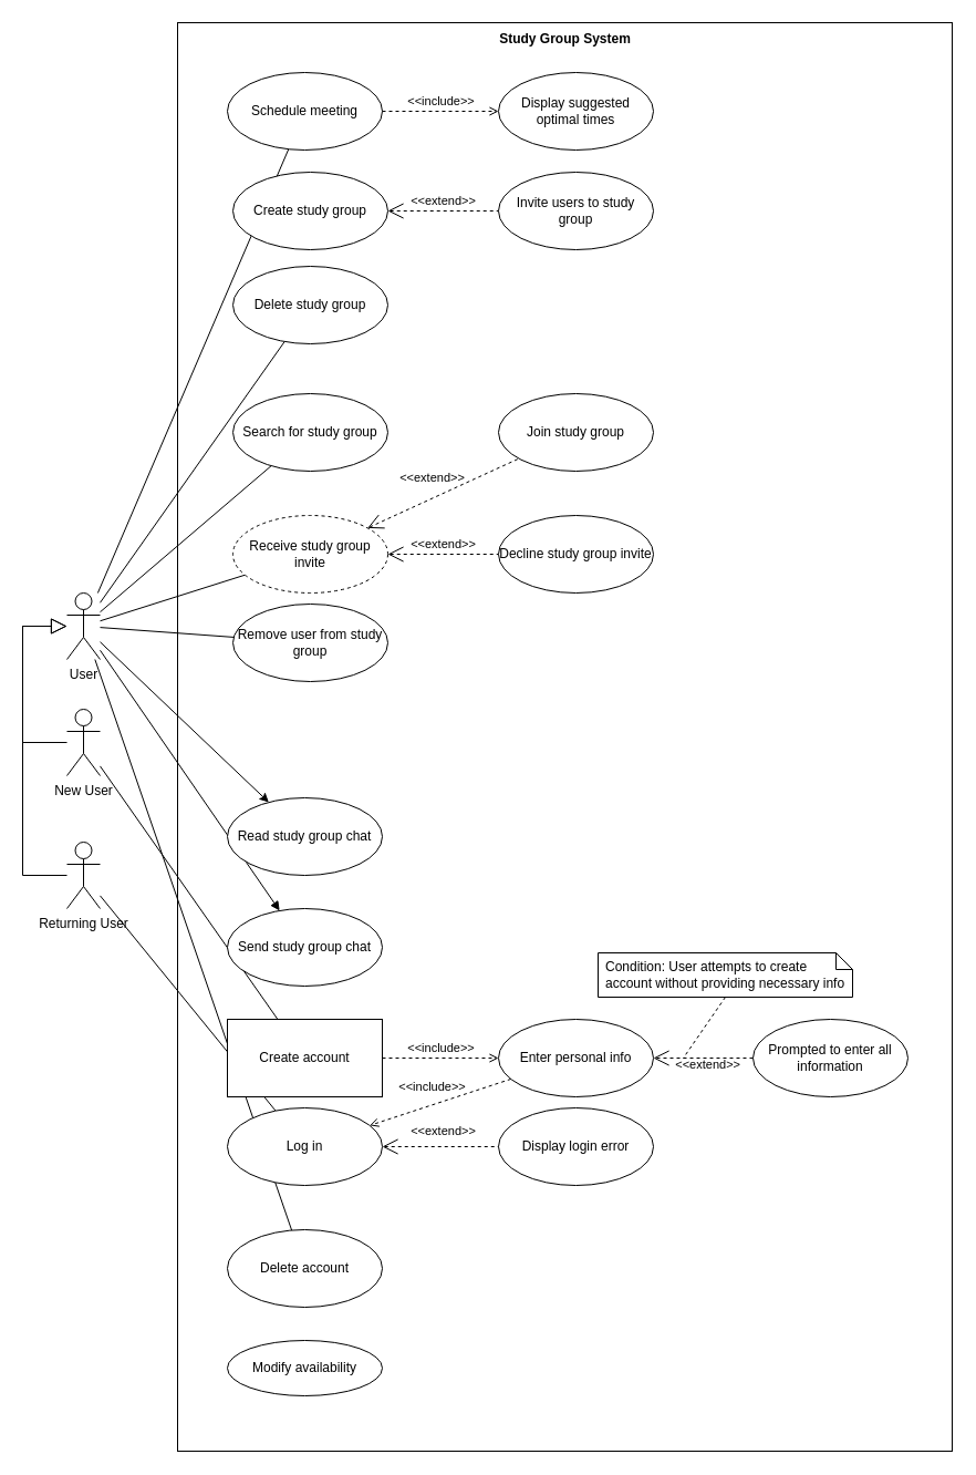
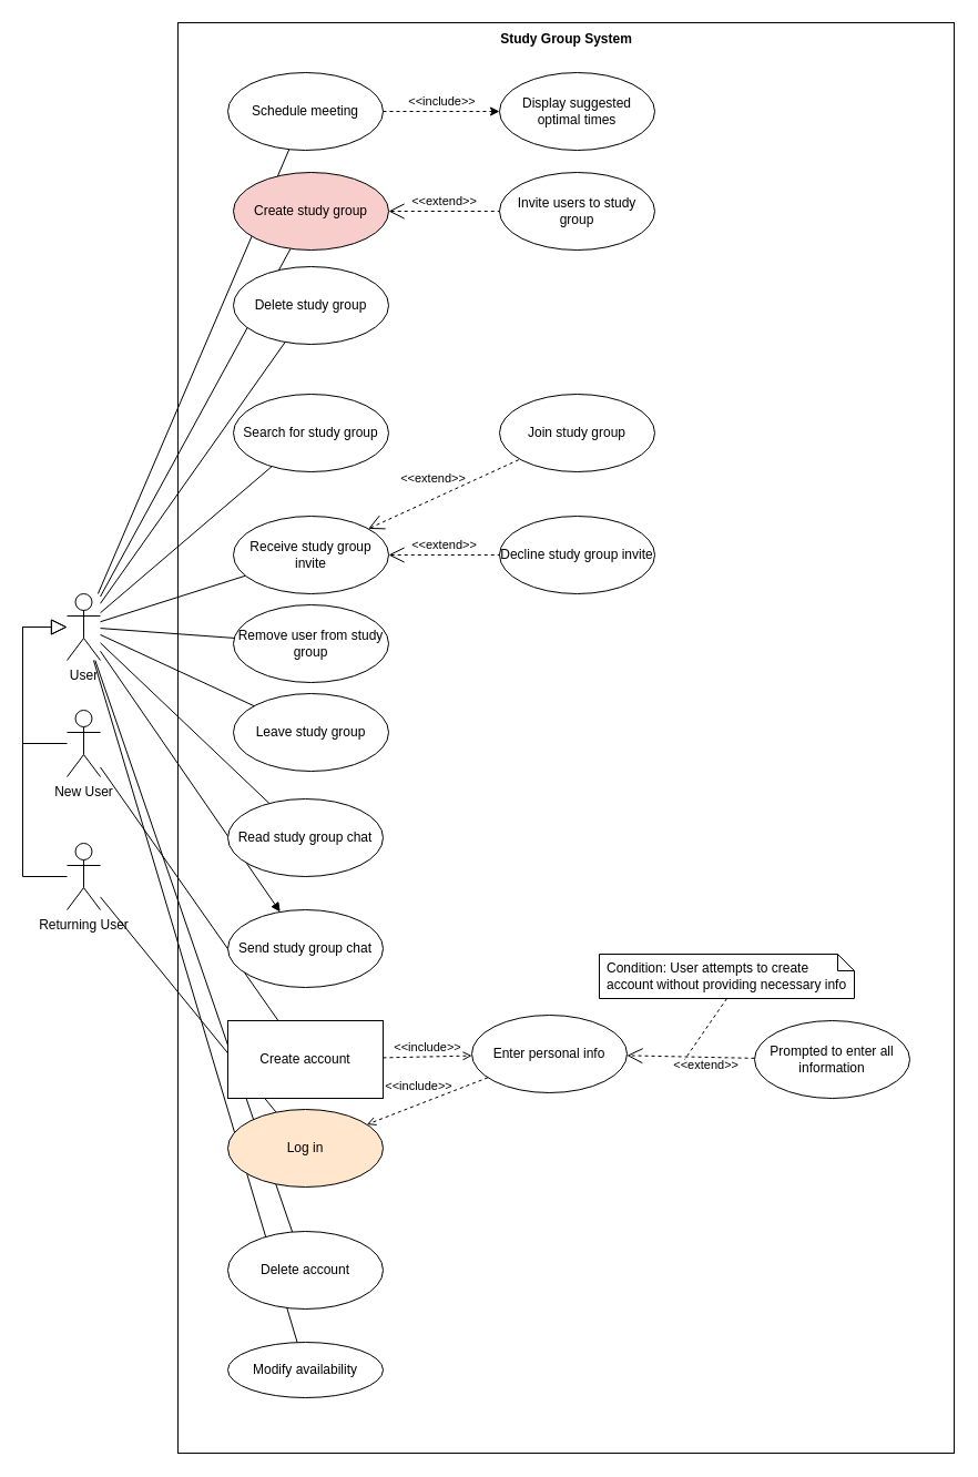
  <mxCell id="0" />
  <mxCell id="1" parent="0" />
  <mxCell id="2" value="" style="group" vertex="1" connectable="0" parent="1"><mxGeometry x="160" y="20" width="700" height="1290" as="geometry" /></mxCell>
  <mxCell id="3" value="" style="rounded=0;whiteSpace=wrap;html=1;" vertex="1" parent="2"><mxGeometry width="700" height="1290" as="geometry" /></mxCell>
  <mxCell id="4" value="Study Group System" style="text;html=1;align=center;verticalAlign=middle;resizable=0;points=[];autosize=1;strokeColor=none;fillColor=none;fontStyle=1" vertex="1" parent="2"><mxGeometry x="285" width="130" height="30" as="geometry" /></mxCell>
  <mxCell id="5" value="User" style="shape=umlActor;html=1;verticalLabelPosition=bottom;verticalAlign=top;align=center;" vertex="1" parent="1"><mxGeometry x="60" y="535" width="30" height="60" as="geometry" /></mxCell>
  <mxCell id="6" value="New User" style="shape=umlActor;html=1;verticalLabelPosition=bottom;verticalAlign=top;align=center;" vertex="1" parent="1"><mxGeometry x="60" y="640" width="30" height="60" as="geometry" /></mxCell>
  <mxCell id="7" value="Returning User" style="shape=umlActor;html=1;verticalLabelPosition=bottom;verticalAlign=top;align=center;" vertex="1" parent="1"><mxGeometry x="60" y="760" width="30" height="60" as="geometry" /></mxCell>
  <mxCell id="8" value="" style="edgeStyle=none;html=1;endArrow=block;endFill=0;endSize=12;verticalAlign=bottom;rounded=0;" edge="1" parent="1" source="6" target="5"><mxGeometry width="160" relative="1" as="geometry"><mxPoint x="50" y="500" as="sourcePoint" /><mxPoint x="20" y="550" as="targetPoint" /><Array as="points"><mxPoint x="20" y="670" /><mxPoint x="20" y="565" /></Array></mxGeometry></mxCell>
  <mxCell id="9" value="" style="edgeStyle=none;html=1;endArrow=none;verticalAlign=bottom;rounded=0;" edge="1" parent="1" source="7" target="24"><mxGeometry width="160" relative="1" as="geometry"><mxPoint x="220" y="630" as="sourcePoint" /><mxPoint x="380" y="630" as="targetPoint" /></mxGeometry></mxCell>
  <mxCell id="10" value="" style="edgeStyle=none;html=1;endArrow=none;verticalAlign=bottom;rounded=0;" edge="1" parent="1" source="6" target="25"><mxGeometry width="160" relative="1" as="geometry"><mxPoint x="130" y="692" as="sourcePoint" /><mxPoint x="270" y="688" as="targetPoint" /></mxGeometry></mxCell>
  <mxCell id="11" value="Send study group chat" style="ellipse;whiteSpace=wrap;html=1;" vertex="1" parent="1"><mxGeometry x="205" y="820" width="140" height="70" as="geometry" /></mxCell>
- <mxCell id="12" value="" style="edgeStyle=none;html=1;endArrow=classic;verticalAlign=bottom;rounded=0;" edge="1" parent="1" source="5" target="56"><mxGeometry width="160" relative="1" as="geometry"><mxPoint x="90" y="580" as="sourcePoint" /><mxPoint x="240" y="510" as="targetPoint" /></mxGeometry></mxCell>
+ <mxCell id="12" value="" style="edgeStyle=none;html=1;endArrow=none;verticalAlign=bottom;rounded=0;" edge="1" parent="1" source="5" target="56"><mxGeometry width="160" relative="1" as="geometry"><mxPoint x="90" y="580" as="sourcePoint" /><mxPoint x="240" y="510" as="targetPoint" /></mxGeometry></mxCell>
  <mxCell id="13" value="" style="edgeStyle=none;html=1;endArrow=block;verticalAlign=bottom;rounded=0;" edge="1" parent="1" source="5" target="11"><mxGeometry width="160" relative="1" as="geometry"><mxPoint x="40" y="596" as="sourcePoint" /><mxPoint x="331" y="619" as="targetPoint" /></mxGeometry></mxCell>
  <mxCell id="14" value="" style="edgeStyle=none;html=1;endArrow=none;verticalAlign=bottom;rounded=0;" edge="1" parent="1" source="5" target="55"><mxGeometry width="160" relative="1" as="geometry"><mxPoint x="110" y="500" as="sourcePoint" /><mxPoint x="270" y="500" as="targetPoint" /></mxGeometry></mxCell>
  <mxCell id="15" value="Remove user from study group" style="ellipse;whiteSpace=wrap;html=1;" vertex="1" parent="1"><mxGeometry x="210" y="545" width="140" height="70" as="geometry" /></mxCell>
  <mxCell id="16" value="" style="edgeStyle=none;html=1;endArrow=none;verticalAlign=bottom;rounded=0;" edge="1" parent="1" source="5" target="15"><mxGeometry width="160" relative="1" as="geometry"><mxPoint x="210" y="490" as="sourcePoint" /><mxPoint x="370" y="490" as="targetPoint" /></mxGeometry></mxCell>
  <mxCell id="17" value="" style="edgeStyle=none;html=1;endArrow=none;verticalAlign=bottom;rounded=0;" edge="1" parent="1" source="5" target="36"><mxGeometry width="160" relative="1" as="geometry"><mxPoint x="140" y="570" as="sourcePoint" /><mxPoint x="300" y="570" as="targetPoint" /></mxGeometry></mxCell>
  <mxCell id="18" value="Modify availability" style="ellipse;whiteSpace=wrap;html=1;" vertex="1" parent="1"><mxGeometry x="205" y="1210" width="140" height="50" as="geometry" /></mxCell>
+ <mxCell id="19" value="" style="edgeStyle=none;html=1;endArrow=none;verticalAlign=bottom;rounded=0;" edge="1" parent="1" source="5" target="18"><mxGeometry width="160" relative="1" as="geometry"><mxPoint x="100" y="610" as="sourcePoint" /><mxPoint x="260" y="610" as="targetPoint" /></mxGeometry></mxCell>
+ <mxCell id="20" value="" style="edgeStyle=none;html=1;endArrow=none;verticalAlign=bottom;rounded=0;" edge="1" parent="1" source="5" target="42"><mxGeometry width="160" relative="1" as="geometry"><mxPoint x="1245" y="605" as="sourcePoint" /><mxPoint x="1405" y="605" as="targetPoint" /></mxGeometry></mxCell>
  <mxCell id="21" value="Delete account" style="ellipse;whiteSpace=wrap;html=1;" vertex="1" parent="1"><mxGeometry x="205" y="1110" width="140" height="70" as="geometry" /></mxCell>
  <mxCell id="22" value="" style="edgeStyle=none;html=1;endArrow=none;verticalAlign=bottom;rounded=0;" edge="1" parent="1" source="5" target="21"><mxGeometry width="160" relative="1" as="geometry"><mxPoint x="120" y="710" as="sourcePoint" /><mxPoint x="280" y="710" as="targetPoint" /></mxGeometry></mxCell>
  <mxCell id="23" value="" style="group" vertex="1" connectable="0" parent="1"><mxGeometry x="205" y="860" width="545" height="210" as="geometry" /></mxCell>
- <mxCell id="24" value="Log in" style="ellipse;whiteSpace=wrap;html=1;" vertex="1" parent="23"><mxGeometry y="140" width="140" height="70" as="geometry" /></mxCell>
+ <mxCell id="24" value="Log in" style="ellipse;whiteSpace=wrap;html=1;fillColor=#ffe6cc;" vertex="1" parent="23"><mxGeometry y="140" width="140" height="70" as="geometry" /></mxCell>
  <mxCell id="25" value="Create account" style="whiteSpace=wrap;html=1;rounded=0;" vertex="1" parent="23"><mxGeometry y="60" width="140" height="70" as="geometry" /></mxCell>
- <mxCell id="26" value="Enter personal info" style="ellipse;whiteSpace=wrap;html=1;" vertex="1" parent="23"><mxGeometry x="245" y="60" width="140" height="70" as="geometry" /></mxCell>
+ <mxCell id="26" value="Enter personal info" style="ellipse;whiteSpace=wrap;html=1;" vertex="1" parent="23"><mxGeometry x="220" y="55" width="140" height="70" as="geometry" /></mxCell>
  <mxCell id="27" value="&amp;lt;&amp;lt;include&amp;gt;&amp;gt;" style="edgeStyle=none;html=1;endArrow=open;verticalAlign=bottom;dashed=1;labelBackgroundColor=none;rounded=0;" edge="1" parent="23" source="25" target="26"><mxGeometry width="160" relative="1" as="geometry"><mxPoint x="65" y="-10" as="sourcePoint" /><mxPoint x="225" y="-10" as="targetPoint" /></mxGeometry></mxCell>
  <mxCell id="28" value="Prompted to enter all information" style="ellipse;whiteSpace=wrap;html=1;" vertex="1" parent="23"><mxGeometry x="475" y="60" width="140" height="70" as="geometry" /></mxCell>
  <mxCell id="29" value="&amp;lt;&amp;lt;include&amp;gt;&amp;gt;" style="edgeStyle=none;html=1;endArrow=open;verticalAlign=bottom;dashed=1;labelBackgroundColor=none;rounded=0;" edge="1" parent="23" source="26" target="24"><mxGeometry x="0.092" y="-7" width="160" relative="1" as="geometry"><mxPoint x="65" y="-20" as="sourcePoint" /><mxPoint x="225" y="-20" as="targetPoint" /><mxPoint as="offset" /></mxGeometry></mxCell>
- <mxCell id="30" value="Display login error" style="ellipse;whiteSpace=wrap;html=1;" vertex="1" parent="23"><mxGeometry x="245" y="140" width="140" height="70" as="geometry" /></mxCell>
- <mxCell id="31" value="&amp;lt;&amp;lt;extend&amp;gt;&amp;gt;" style="edgeStyle=none;html=1;startArrow=open;endArrow=none;startSize=12;verticalAlign=bottom;dashed=1;labelBackgroundColor=none;rounded=0;" edge="1" parent="23" source="24" target="30"><mxGeometry x="0.048" y="5" width="160" relative="1" as="geometry"><mxPoint x="175" y="160" as="sourcePoint" /><mxPoint x="335" y="160" as="targetPoint" /><mxPoint as="offset" /></mxGeometry></mxCell>
  <mxCell id="32" value="Condition: User attempts to create account without providing necessary info" style="shape=note;size=15;spacingLeft=5;align=left;whiteSpace=wrap;" vertex="1" parent="23"><mxGeometry x="335" width="230" height="40" as="geometry" /></mxCell>
  <mxCell id="33" value="&amp;lt;&amp;lt;extend&amp;gt;&amp;gt;" style="align=right;html=1;verticalAlign=bottom;rounded=0;labelBackgroundColor=none;endArrow=open;endSize=12;dashed=1;" edge="1" parent="23" source="28" target="26"><mxGeometry x="-0.778" y="15" relative="1" as="geometry"><mxPoint x="295" y="40" as="targetPoint" /><mxPoint x="455" y="40" as="sourcePoint" /><mxPoint as="offset" /></mxGeometry></mxCell>
  <mxCell id="34" value="" style="edgeStyle=none;html=1;endArrow=none;rounded=0;labelBackgroundColor=none;dashed=1;exitX=0.5;exitY=1;" edge="1" source="32" parent="23"><mxGeometry relative="1" as="geometry"><mxPoint x="412" y="95" as="targetPoint" /></mxGeometry></mxCell>
  <mxCell id="35" value="" style="group" vertex="1" connectable="0" parent="1"><mxGeometry x="205" y="65" width="360" height="70" as="geometry" /></mxCell>
  <mxCell id="36" value="Schedule meeting" style="ellipse;whiteSpace=wrap;html=1;" vertex="1" parent="35"><mxGeometry width="140" height="70" as="geometry" /></mxCell>
  <mxCell id="37" value="Display suggested optimal times" style="ellipse;whiteSpace=wrap;html=1;" vertex="1" parent="35"><mxGeometry x="245" width="140" height="70" as="geometry" /></mxCell>
- <mxCell id="38" value="&amp;lt;&amp;lt;include&amp;gt;&amp;gt;" style="edgeStyle=none;html=1;endArrow=open;verticalAlign=bottom;dashed=1;labelBackgroundColor=none;rounded=0;" edge="1" parent="35" source="36" target="37"><mxGeometry width="160" relative="1" as="geometry"><mxPoint x="170" as="sourcePoint" /><mxPoint x="330" as="targetPoint" /></mxGeometry></mxCell>
+ <mxCell id="38" value="&amp;lt;&amp;lt;include&amp;gt;&amp;gt;" style="edgeStyle=none;html=1;endArrow=classic;verticalAlign=bottom;dashed=1;labelBackgroundColor=none;rounded=0;" edge="1" parent="35" source="36" target="37"><mxGeometry width="160" relative="1" as="geometry"><mxPoint x="170" as="sourcePoint" /><mxPoint x="330" as="targetPoint" /></mxGeometry></mxCell>
  <mxCell id="39" value="" style="edgeStyle=none;html=1;endArrow=none;verticalAlign=bottom;rounded=0;" edge="1" parent="1" source="5" target="46"><mxGeometry width="160" relative="1" as="geometry"><mxPoint x="1315" y="625" as="sourcePoint" /><mxPoint x="1475" y="625" as="targetPoint" /></mxGeometry></mxCell>
  <mxCell id="40" value="" style="edgeStyle=none;html=1;endArrow=none;verticalAlign=bottom;rounded=0;" edge="1" parent="1" source="5" target="48"><mxGeometry width="160" relative="1" as="geometry"><mxPoint x="1195" y="575" as="sourcePoint" /><mxPoint x="1355" y="575" as="targetPoint" /></mxGeometry></mxCell>
  <mxCell id="41" value="" style="group" vertex="1" connectable="0" parent="1"><mxGeometry x="210" y="155" width="350" height="70" as="geometry" /></mxCell>
- <mxCell id="42" value="Create study group" style="ellipse;whiteSpace=wrap;html=1;" vertex="1" parent="41"><mxGeometry width="140" height="70" as="geometry" /></mxCell>
+ <mxCell id="42" value="Create study group" style="ellipse;whiteSpace=wrap;html=1;fillColor=#f8cecc;" vertex="1" parent="41"><mxGeometry width="140" height="70" as="geometry" /></mxCell>
  <mxCell id="43" value="Invite users to study group" style="ellipse;whiteSpace=wrap;html=1;" vertex="1" parent="41"><mxGeometry x="240" width="140" height="70" as="geometry" /></mxCell>
  <mxCell id="44" value="&amp;lt;&amp;lt;extend&amp;gt;&amp;gt;" style="edgeStyle=none;html=1;startArrow=open;endArrow=none;startSize=12;verticalAlign=bottom;dashed=1;labelBackgroundColor=none;rounded=0;" edge="1" parent="41" source="42" target="43"><mxGeometry width="160" relative="1" as="geometry"><mxPoint x="100" y="-170" as="sourcePoint" /><mxPoint x="260" y="-170" as="targetPoint" /></mxGeometry></mxCell>
  <mxCell id="45" value="" style="group" vertex="1" connectable="0" parent="1"><mxGeometry x="210" y="355" width="350" height="180" as="geometry" /></mxCell>
  <mxCell id="46" value="Search for study group" style="ellipse;whiteSpace=wrap;html=1;" vertex="1" parent="45"><mxGeometry width="140" height="70" as="geometry" /></mxCell>
  <mxCell id="47" value="Join study group" style="ellipse;whiteSpace=wrap;html=1;" vertex="1" parent="45"><mxGeometry x="240" width="140" height="70" as="geometry" /></mxCell>
- <mxCell id="48" value="Receive study group invite" style="ellipse;whiteSpace=wrap;html=1;dashed=1;" vertex="1" parent="45"><mxGeometry y="110" width="140" height="70" as="geometry" /></mxCell>
+ <mxCell id="48" value="Receive study group invite" style="ellipse;whiteSpace=wrap;html=1;" vertex="1" parent="45"><mxGeometry y="110" width="140" height="70" as="geometry" /></mxCell>
  <mxCell id="49" value="Decline study group invite" style="ellipse;whiteSpace=wrap;html=1;" vertex="1" parent="45"><mxGeometry x="240" y="110" width="140" height="70" as="geometry" /></mxCell>
  <mxCell id="50" value="&amp;lt;&amp;lt;extend&amp;gt;&amp;gt;" style="edgeStyle=none;html=1;startArrow=open;endArrow=none;startSize=12;verticalAlign=bottom;dashed=1;labelBackgroundColor=none;rounded=0;" edge="1" parent="45" source="48" target="47"><mxGeometry x="-0.093" y="9" width="160" relative="1" as="geometry"><mxPoint x="360" y="80" as="sourcePoint" /><mxPoint x="520" y="80" as="targetPoint" /><mxPoint as="offset" /></mxGeometry></mxCell>
  <mxCell id="51" value="&amp;lt;&amp;lt;extend&amp;gt;&amp;gt;" style="edgeStyle=none;html=1;startArrow=open;endArrow=none;startSize=12;verticalAlign=bottom;dashed=1;labelBackgroundColor=none;rounded=0;" edge="1" parent="45" source="48" target="49"><mxGeometry width="160" relative="1" as="geometry"><mxPoint x="150" y="155" as="sourcePoint" /><mxPoint x="290" y="35" as="targetPoint" /></mxGeometry></mxCell>
+ <mxCell id="52" value="Leave study group" style="ellipse;whiteSpace=wrap;html=1;" vertex="1" parent="1"><mxGeometry x="210" y="625" width="140" height="70" as="geometry" /></mxCell>
+ <mxCell id="53" value="" style="edgeStyle=none;html=1;endArrow=none;verticalAlign=bottom;rounded=0;" edge="1" parent="1" source="5" target="52"><mxGeometry width="160" relative="1" as="geometry"><mxPoint x="20" y="490" as="sourcePoint" /><mxPoint x="850" y="160" as="targetPoint" /></mxGeometry></mxCell>
  <mxCell id="54" value="" style="edgeStyle=none;html=1;endArrow=block;endFill=0;endSize=12;verticalAlign=bottom;rounded=0;" edge="1" parent="1" source="7" target="5"><mxGeometry width="160" relative="1" as="geometry"><mxPoint x="-70" y="500" as="sourcePoint" /><mxPoint x="90" y="500" as="targetPoint" /><Array as="points"><mxPoint x="20" y="790" /><mxPoint x="20" y="565" /></Array></mxGeometry></mxCell>
  <mxCell id="55" value="Delete study group" style="ellipse;whiteSpace=wrap;html=1;" vertex="1" parent="1"><mxGeometry x="210" y="240" width="140" height="70" as="geometry" /></mxCell>
  <mxCell id="56" value="Read study group chat" style="ellipse;whiteSpace=wrap;html=1;" vertex="1" parent="1"><mxGeometry x="205" y="720" width="140" height="70" as="geometry" /></mxCell>
